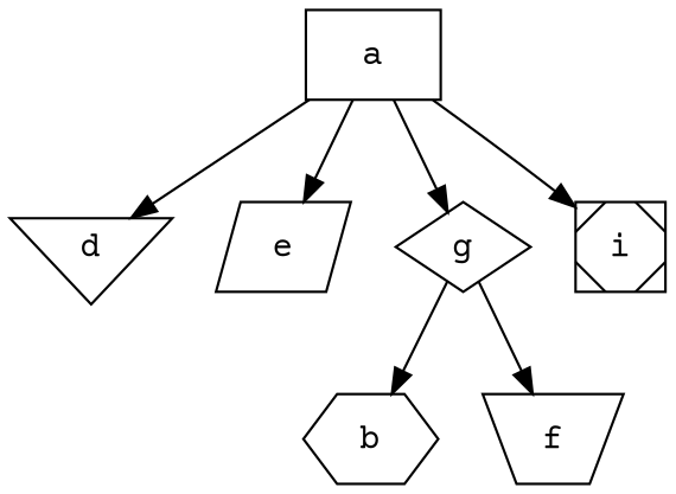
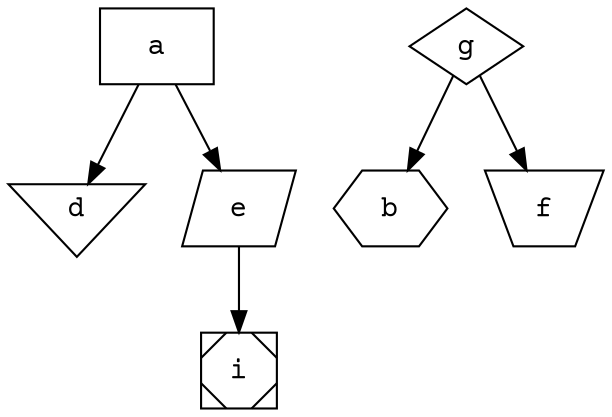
  digraph {
    fontname="Courier Prime"
    node [fontname="Courier Prime" shape=polygon]
    edge [fontname="Courier Prime"]
    a [shape=box]
    d [shape=invtriangle]
    e [sides=4 skew=.5]
    g [shape=diamond]
    i [shape=Msquare]
    b [sides=6]
    f [distortion=.5 sides=4]
    a -> d
    a -> e
-   a -> g
-   a -> i
+   e -> i
    g -> b
    g -> f
  }
